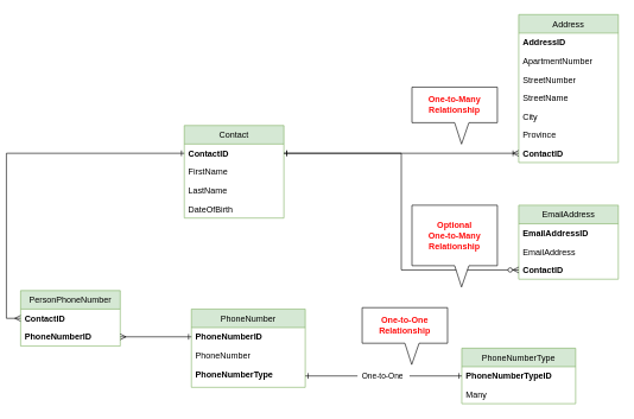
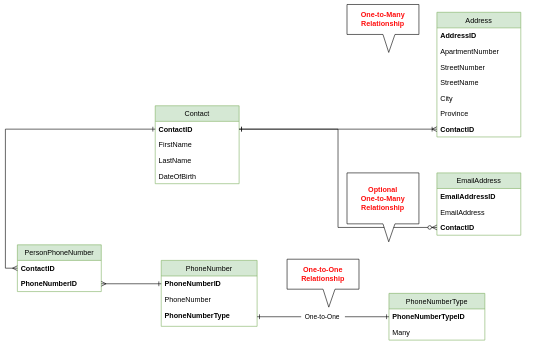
  <mxCell id="0" />
  <mxCell id="1" parent="0" />
  <mxCell id="2" value="Contact" style="swimlane;fontStyle=0;childLayout=stackLayout;horizontal=1;startSize=26;fillColor=#d5e8d4;horizontalStack=0;resizeParent=1;resizeParentMax=0;resizeLast=0;collapsible=1;marginBottom=0;strokeColor=#82b366;" vertex="1" parent="1"><mxGeometry x="250" y="176" width="140" height="130" as="geometry" /></mxCell>
  <mxCell id="3" value="ContactID" style="text;strokeColor=none;fillColor=none;align=left;verticalAlign=top;spacingLeft=4;spacingRight=4;overflow=hidden;rotatable=0;points=[[0,0.5],[1,0.5]];portConstraint=eastwest;fontStyle=1" vertex="1" parent="2"><mxGeometry y="26" width="140" height="26" as="geometry" /></mxCell>
  <mxCell id="4" value="FirstName&#10;" style="text;strokeColor=none;fillColor=none;align=left;verticalAlign=top;spacingLeft=4;spacingRight=4;overflow=hidden;rotatable=0;points=[[0,0.5],[1,0.5]];portConstraint=eastwest;" vertex="1" parent="2"><mxGeometry y="52" width="140" height="26" as="geometry" /></mxCell>
  <mxCell id="5" value="LastName" style="text;strokeColor=none;fillColor=none;align=left;verticalAlign=top;spacingLeft=4;spacingRight=4;overflow=hidden;rotatable=0;points=[[0,0.5],[1,0.5]];portConstraint=eastwest;" vertex="1" parent="2"><mxGeometry y="78" width="140" height="26" as="geometry" /></mxCell>
  <mxCell id="6" value="DateOfBirth" style="text;strokeColor=none;fillColor=none;align=left;verticalAlign=top;spacingLeft=4;spacingRight=4;overflow=hidden;rotatable=0;points=[[0,0.5],[1,0.5]];portConstraint=eastwest;" vertex="1" parent="2"><mxGeometry y="104" width="140" height="26" as="geometry" /></mxCell>
  <mxCell id="7" value="Address" style="swimlane;fontStyle=0;childLayout=stackLayout;horizontal=1;startSize=26;fillColor=#d5e8d4;horizontalStack=0;resizeParent=1;resizeParentMax=0;resizeLast=0;collapsible=1;marginBottom=0;strokeColor=#82b366;" vertex="1" parent="1"><mxGeometry x="720" y="20" width="140" height="208" as="geometry" /></mxCell>
  <mxCell id="8" value="AddressID" style="text;strokeColor=none;fillColor=none;align=left;verticalAlign=top;spacingLeft=4;spacingRight=4;overflow=hidden;rotatable=0;points=[[0,0.5],[1,0.5]];portConstraint=eastwest;fontStyle=1" vertex="1" parent="7"><mxGeometry y="26" width="140" height="26" as="geometry" /></mxCell>
  <mxCell id="9" value="ApartmentNumber" style="text;strokeColor=none;fillColor=none;align=left;verticalAlign=top;spacingLeft=4;spacingRight=4;overflow=hidden;rotatable=0;points=[[0,0.5],[1,0.5]];portConstraint=eastwest;" vertex="1" parent="7"><mxGeometry y="52" width="140" height="26" as="geometry" /></mxCell>
  <mxCell id="10" value="StreetNumber" style="text;strokeColor=none;fillColor=none;align=left;verticalAlign=top;spacingLeft=4;spacingRight=4;overflow=hidden;rotatable=0;points=[[0,0.5],[1,0.5]];portConstraint=eastwest;" vertex="1" parent="7"><mxGeometry y="78" width="140" height="26" as="geometry" /></mxCell>
  <mxCell id="11" value="StreetName" style="text;strokeColor=none;fillColor=none;align=left;verticalAlign=top;spacingLeft=4;spacingRight=4;overflow=hidden;rotatable=0;points=[[0,0.5],[1,0.5]];portConstraint=eastwest;" vertex="1" parent="7"><mxGeometry y="104" width="140" height="26" as="geometry" /></mxCell>
  <mxCell id="12" value="City" style="text;strokeColor=none;fillColor=none;align=left;verticalAlign=top;spacingLeft=4;spacingRight=4;overflow=hidden;rotatable=0;points=[[0,0.5],[1,0.5]];portConstraint=eastwest;" vertex="1" parent="7"><mxGeometry y="130" width="140" height="26" as="geometry" /></mxCell>
  <mxCell id="13" value="Province" style="text;strokeColor=none;fillColor=none;align=left;verticalAlign=top;spacingLeft=4;spacingRight=4;overflow=hidden;rotatable=0;points=[[0,0.5],[1,0.5]];portConstraint=eastwest;" vertex="1" parent="7"><mxGeometry y="156" width="140" height="26" as="geometry" /></mxCell>
  <mxCell id="14" value="ContactID" style="text;strokeColor=none;fillColor=none;align=left;verticalAlign=top;spacingLeft=4;spacingRight=4;overflow=hidden;rotatable=0;points=[[0,0.5],[1,0.5]];portConstraint=eastwest;fontStyle=1" vertex="1" parent="7"><mxGeometry y="182" width="140" height="26" as="geometry" /></mxCell>
  <mxCell id="15" value="PhoneNumber" style="swimlane;fontStyle=0;childLayout=stackLayout;horizontal=1;startSize=26;fillColor=#d5e8d4;horizontalStack=0;resizeParent=1;resizeParentMax=0;resizeLast=0;collapsible=1;marginBottom=0;strokeColor=#82b366;" vertex="1" parent="1"><mxGeometry x="260" y="434" width="160" height="110" as="geometry" /></mxCell>
  <mxCell id="16" value="PhoneNumberID" style="text;strokeColor=none;fillColor=none;align=left;verticalAlign=top;spacingLeft=4;spacingRight=4;overflow=hidden;rotatable=0;points=[[0,0.5],[1,0.5]];portConstraint=eastwest;fontStyle=1" vertex="1" parent="15"><mxGeometry y="26" width="160" height="26" as="geometry" /></mxCell>
  <mxCell id="17" value="PhoneNumber&#10;" style="text;strokeColor=none;fillColor=none;align=left;verticalAlign=top;spacingLeft=4;spacingRight=4;overflow=hidden;rotatable=0;points=[[0,0.5],[1,0.5]];portConstraint=eastwest;" vertex="1" parent="15"><mxGeometry y="52" width="160" height="26" as="geometry" /></mxCell>
  <mxCell id="18" value="PhoneNumberType" style="text;strokeColor=none;fillColor=none;align=left;verticalAlign=top;spacingLeft=4;spacingRight=4;overflow=hidden;rotatable=0;points=[[0,0.5],[1,0.5]];portConstraint=eastwest;fontStyle=1" vertex="1" parent="15"><mxGeometry y="78" width="160" height="32" as="geometry" /></mxCell>
  <mxCell id="19" value="PhoneNumberType" style="swimlane;fontStyle=0;childLayout=stackLayout;horizontal=1;startSize=26;fillColor=#d5e8d4;horizontalStack=0;resizeParent=1;resizeParentMax=0;resizeLast=0;collapsible=1;marginBottom=0;strokeColor=#82b366;" vertex="1" parent="1"><mxGeometry x="640" y="489" width="160" height="78" as="geometry" /></mxCell>
  <mxCell id="20" value="PhoneNumberTypeID" style="text;strokeColor=none;fillColor=none;align=left;verticalAlign=top;spacingLeft=4;spacingRight=4;overflow=hidden;rotatable=0;points=[[0,0.5],[1,0.5]];portConstraint=eastwest;fontStyle=1" vertex="1" parent="19"><mxGeometry y="26" width="160" height="26" as="geometry" /></mxCell>
  <mxCell id="21" value="Many&#10;" style="text;strokeColor=none;fillColor=none;align=left;verticalAlign=top;spacingLeft=4;spacingRight=4;overflow=hidden;rotatable=0;points=[[0,0.5],[1,0.5]];portConstraint=eastwest;" vertex="1" parent="19"><mxGeometry y="52" width="160" height="26" as="geometry" /></mxCell>
  <mxCell id="22" value="&amp;nbsp; One-to-One&amp;nbsp; &amp;nbsp;" style="edgeStyle=orthogonalEdgeStyle;rounded=0;orthogonalLoop=1;jettySize=auto;html=1;exitX=1;exitY=0.5;exitDx=0;exitDy=0;entryX=0;entryY=0.5;entryDx=0;entryDy=0;startArrow=ERone;startFill=0;endArrow=ERone;endFill=0;" edge="1" parent="1" source="18" target="20"><mxGeometry relative="1" as="geometry" /></mxCell>
  <mxCell id="23" style="edgeStyle=orthogonalEdgeStyle;rounded=0;orthogonalLoop=1;jettySize=auto;html=1;exitX=1;exitY=0.5;exitDx=0;exitDy=0;entryX=0;entryY=0.5;entryDx=0;entryDy=0;startArrow=ERone;startFill=0;endArrow=ERoneToMany;endFill=0;" edge="1" parent="1" source="3" target="14"><mxGeometry relative="1" as="geometry" /></mxCell>
  <mxCell id="24" value="PersonPhoneNumber" style="swimlane;fontStyle=0;childLayout=stackLayout;horizontal=1;startSize=26;fillColor=#d5e8d4;horizontalStack=0;resizeParent=1;resizeParentMax=0;resizeLast=0;collapsible=1;marginBottom=0;strokeColor=#82b366;" vertex="1" parent="1"><mxGeometry x="20" y="408" width="140" height="78" as="geometry" /></mxCell>
  <mxCell id="25" value="ContactID" style="text;strokeColor=none;fillColor=none;align=left;verticalAlign=top;spacingLeft=4;spacingRight=4;overflow=hidden;rotatable=0;points=[[0,0.5],[1,0.5]];portConstraint=eastwest;fontStyle=1" vertex="1" parent="24"><mxGeometry y="26" width="140" height="26" as="geometry" /></mxCell>
  <mxCell id="26" value="PhoneNumberID&#10;" style="text;strokeColor=none;fillColor=none;align=left;verticalAlign=top;spacingLeft=4;spacingRight=4;overflow=hidden;rotatable=0;points=[[0,0.5],[1,0.5]];portConstraint=eastwest;fontStyle=1" vertex="1" parent="24"><mxGeometry y="52" width="140" height="26" as="geometry" /></mxCell>
  <mxCell id="27" style="edgeStyle=orthogonalEdgeStyle;rounded=0;orthogonalLoop=1;jettySize=auto;html=1;exitX=0;exitY=0.5;exitDx=0;exitDy=0;entryX=0;entryY=0.5;entryDx=0;entryDy=0;startArrow=ERone;startFill=0;endArrow=ERmany;endFill=0;" edge="1" parent="1" source="3" target="24"><mxGeometry relative="1" as="geometry" /></mxCell>
  <mxCell id="28" style="edgeStyle=orthogonalEdgeStyle;rounded=0;orthogonalLoop=1;jettySize=auto;html=1;exitX=0;exitY=0.5;exitDx=0;exitDy=0;entryX=1;entryY=0.5;entryDx=0;entryDy=0;startArrow=ERone;startFill=0;endArrow=ERmany;endFill=0;" edge="1" parent="1" source="16" target="26"><mxGeometry relative="1" as="geometry" /></mxCell>
- <mxCell id="29" value="&lt;b&gt;One-to-One&lt;br&gt;Relationship&lt;/b&gt;&lt;br&gt;" style="shape=callout;whiteSpace=wrap;html=1;perimeter=calloutPerimeter;position2=0.58;fontColor=#FF0D0D;" vertex="1" parent="1"><mxGeometry x="500" y="432" width="120" height="80" as="geometry" /></mxCell>
- <mxCell id="30" value="&lt;b&gt;One-to-Many&lt;br&gt;Relationship&lt;/b&gt;&lt;br&gt;" style="shape=callout;whiteSpace=wrap;html=1;perimeter=calloutPerimeter;position2=0.58;fontColor=#FF0D0D;" vertex="1" parent="1"><mxGeometry x="570" y="122" width="120" height="80" as="geometry" /></mxCell>
+ <mxCell id="29" value="&lt;b&gt;One-to-One&lt;br&gt;Relationship&lt;/b&gt;&lt;br&gt;" style="shape=callout;whiteSpace=wrap;html=1;perimeter=calloutPerimeter;position2=0.58;fontColor=#FF0D0D;" vertex="1" parent="1"><mxGeometry x="470" y="432" width="120" height="80" as="geometry" /></mxCell>
+ <mxCell id="30" value="&lt;b&gt;One-to-Many&lt;br&gt;Relationship&lt;/b&gt;&lt;br&gt;" style="shape=callout;whiteSpace=wrap;html=1;perimeter=calloutPerimeter;position2=0.58;fontColor=#FF0D0D;" vertex="1" parent="1"><mxGeometry x="570" y="7" width="120" height="80" as="geometry" /></mxCell>
  <mxCell id="31" value="EmailAddress" style="swimlane;fontStyle=0;childLayout=stackLayout;horizontal=1;startSize=26;fillColor=#d5e8d4;horizontalStack=0;resizeParent=1;resizeParentMax=0;resizeLast=0;collapsible=1;marginBottom=0;strokeColor=#82b366;" vertex="1" parent="1"><mxGeometry x="720" y="288" width="140" height="104" as="geometry" /></mxCell>
  <mxCell id="32" value="EmailAddressID" style="text;strokeColor=none;fillColor=none;align=left;verticalAlign=top;spacingLeft=4;spacingRight=4;overflow=hidden;rotatable=0;points=[[0,0.5],[1,0.5]];portConstraint=eastwest;fontStyle=1" vertex="1" parent="31"><mxGeometry y="26" width="140" height="26" as="geometry" /></mxCell>
  <mxCell id="33" value="EmailAddress" style="text;strokeColor=none;fillColor=none;align=left;verticalAlign=top;spacingLeft=4;spacingRight=4;overflow=hidden;rotatable=0;points=[[0,0.5],[1,0.5]];portConstraint=eastwest;" vertex="1" parent="31"><mxGeometry y="52" width="140" height="26" as="geometry" /></mxCell>
  <mxCell id="34" value="ContactID" style="text;strokeColor=none;fillColor=none;align=left;verticalAlign=top;spacingLeft=4;spacingRight=4;overflow=hidden;rotatable=0;points=[[0,0.5],[1,0.5]];portConstraint=eastwest;fontStyle=1" vertex="1" parent="31"><mxGeometry y="78" width="140" height="26" as="geometry" /></mxCell>
  <mxCell id="35" style="edgeStyle=orthogonalEdgeStyle;rounded=0;orthogonalLoop=1;jettySize=auto;html=1;exitX=0;exitY=0.5;exitDx=0;exitDy=0;entryX=1;entryY=0.5;entryDx=0;entryDy=0;startArrow=ERzeroToMany;startFill=1;endArrow=ERone;endFill=0;fontColor=#FF0D0D;" edge="1" parent="1" source="34" target="3"><mxGeometry relative="1" as="geometry" /></mxCell>
  <mxCell id="36" value="&lt;b&gt;Optional&lt;br&gt;One-to-Many&lt;br&gt;Relationship&lt;/b&gt;&lt;br&gt;" style="shape=callout;whiteSpace=wrap;html=1;perimeter=calloutPerimeter;position2=0.58;fontColor=#FF0D0D;" vertex="1" parent="1"><mxGeometry x="570" y="288" width="120" height="115" as="geometry" /></mxCell>
